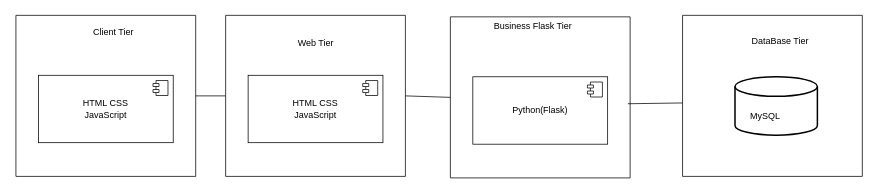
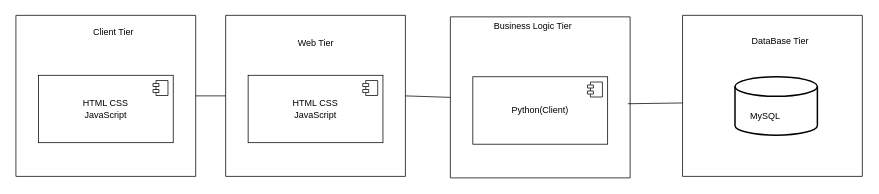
  <mxCell id="0" />
  <mxCell id="1" parent="0" />
  <mxCell id="2" value="" style="swimlane;startSize=0;" vertex="1" parent="1"><mxGeometry x="20" y="20" width="240" height="215" as="geometry" /></mxCell>
  <mxCell id="3" value="HTML CSS&lt;br&gt;JavaScript" style="html=1;dropTarget=0;whiteSpace=wrap;" vertex="1" parent="2"><mxGeometry x="30" y="80" width="180" height="90" as="geometry" /></mxCell>
  <mxCell id="4" value="" style="shape=module;jettyWidth=8;jettyHeight=4;" vertex="1" parent="3"><mxGeometry x="1" width="20" height="20" relative="1" as="geometry"><mxPoint x="-27" y="7" as="offset" /></mxGeometry></mxCell>
  <mxCell id="5" value="Client Tier" style="text;html=1;align=center;verticalAlign=middle;resizable=0;points=[];autosize=1;strokeColor=none;fillColor=none;" vertex="1" parent="1"><mxGeometry x="110" y="28" width="80" height="30" as="geometry" /></mxCell>
  <mxCell id="6" value="" style="swimlane;startSize=0;" vertex="1" parent="1"><mxGeometry x="300" y="20" width="240" height="215" as="geometry" /></mxCell>
  <mxCell id="7" value="HTML CSS&lt;br&gt;JavaScript" style="html=1;dropTarget=0;whiteSpace=wrap;" vertex="1" parent="6"><mxGeometry x="30" y="80" width="180" height="90" as="geometry" /></mxCell>
  <mxCell id="8" value="" style="shape=module;jettyWidth=8;jettyHeight=4;" vertex="1" parent="7"><mxGeometry x="1" width="20" height="20" relative="1" as="geometry"><mxPoint x="-27" y="7" as="offset" /></mxGeometry></mxCell>
  <mxCell id="9" value="Web Tier" style="text;html=1;align=center;verticalAlign=middle;resizable=0;points=[];autosize=1;strokeColor=none;fillColor=none;" vertex="1" parent="1"><mxGeometry x="385" y="43" width="70" height="30" as="geometry" /></mxCell>
  <mxCell id="10" value="" style="swimlane;startSize=0;" vertex="1" parent="1"><mxGeometry x="910" y="20" width="240" height="215" as="geometry" /></mxCell>
  <mxCell id="11" value="DataBase Tier" style="text;html=1;align=center;verticalAlign=middle;resizable=0;points=[];autosize=1;strokeColor=none;fillColor=none;" vertex="1" parent="10"><mxGeometry x="80" y="20" width="100" height="30" as="geometry" /></mxCell>
  <mxCell id="12" value="" style="strokeWidth=2;html=1;shape=mxgraph.flowchart.database;whiteSpace=wrap;" vertex="1" parent="10"><mxGeometry x="70" y="82" width="110" height="78" as="geometry" /></mxCell>
  <mxCell id="13" value="MySQL" style="text;html=1;align=center;verticalAlign=middle;resizable=0;points=[];autosize=1;strokeColor=none;fillColor=none;" vertex="1" parent="10"><mxGeometry x="80" y="120" width="60" height="30" as="geometry" /></mxCell>
- <mxCell id="14" value="Business Flask Tier" style="text;html=1;align=center;verticalAlign=middle;resizable=0;points=[];autosize=1;strokeColor=none;fillColor=none;" vertex="1" parent="1"><mxGeometry x="645" y="20" width="130" height="30" as="geometry" /></mxCell>
+ <mxCell id="14" value="Business Logic Tier" style="text;html=1;align=center;verticalAlign=middle;resizable=0;points=[];autosize=1;strokeColor=none;fillColor=none;" vertex="1" parent="1"><mxGeometry x="645" y="20" width="130" height="30" as="geometry" /></mxCell>
  <mxCell id="15" value="" style="endArrow=none;html=1;rounded=0;exitX=1;exitY=0.5;exitDx=0;exitDy=0;entryX=0;entryY=0.5;entryDx=0;entryDy=0;" edge="1" parent="1" source="2" target="6"><mxGeometry width="50" height="50" relative="1" as="geometry"><mxPoint x="600" y="330" as="sourcePoint" /><mxPoint x="650" y="280" as="targetPoint" /></mxGeometry></mxCell>
  <mxCell id="16" value="" style="endArrow=none;html=1;rounded=0;entryX=0;entryY=0.5;entryDx=0;entryDy=0;exitX=1;exitY=0.5;exitDx=0;exitDy=0;" edge="1" parent="1" source="6" target="17"><mxGeometry width="50" height="50" relative="1" as="geometry"><mxPoint x="540" y="139" as="sourcePoint" /><mxPoint x="580" y="138" as="targetPoint" /></mxGeometry></mxCell>
  <mxCell id="17" value="" style="swimlane;startSize=0;" vertex="1" parent="1"><mxGeometry x="600" y="22" width="240" height="215" as="geometry" /></mxCell>
- <mxCell id="18" value="Python(Flask)" style="html=1;dropTarget=0;whiteSpace=wrap;" vertex="1" parent="17"><mxGeometry x="30" y="80" width="180" height="90" as="geometry" /></mxCell>
+ <mxCell id="18" value="Python(Client)" style="html=1;dropTarget=0;whiteSpace=wrap;" vertex="1" parent="17"><mxGeometry x="30" y="80" width="180" height="90" as="geometry" /></mxCell>
  <mxCell id="19" value="" style="shape=module;jettyWidth=8;jettyHeight=4;" vertex="1" parent="18"><mxGeometry x="1" width="20" height="20" relative="1" as="geometry"><mxPoint x="-27" y="7" as="offset" /></mxGeometry></mxCell>
  <mxCell id="20" value="" style="endArrow=none;html=1;rounded=0;entryX=0;entryY=0.544;entryDx=0;entryDy=0;entryPerimeter=0;" edge="1" parent="1" target="10"><mxGeometry width="50" height="50" relative="1" as="geometry"><mxPoint x="837" y="138" as="sourcePoint" /><mxPoint x="894" y="137" as="targetPoint" /></mxGeometry></mxCell>
